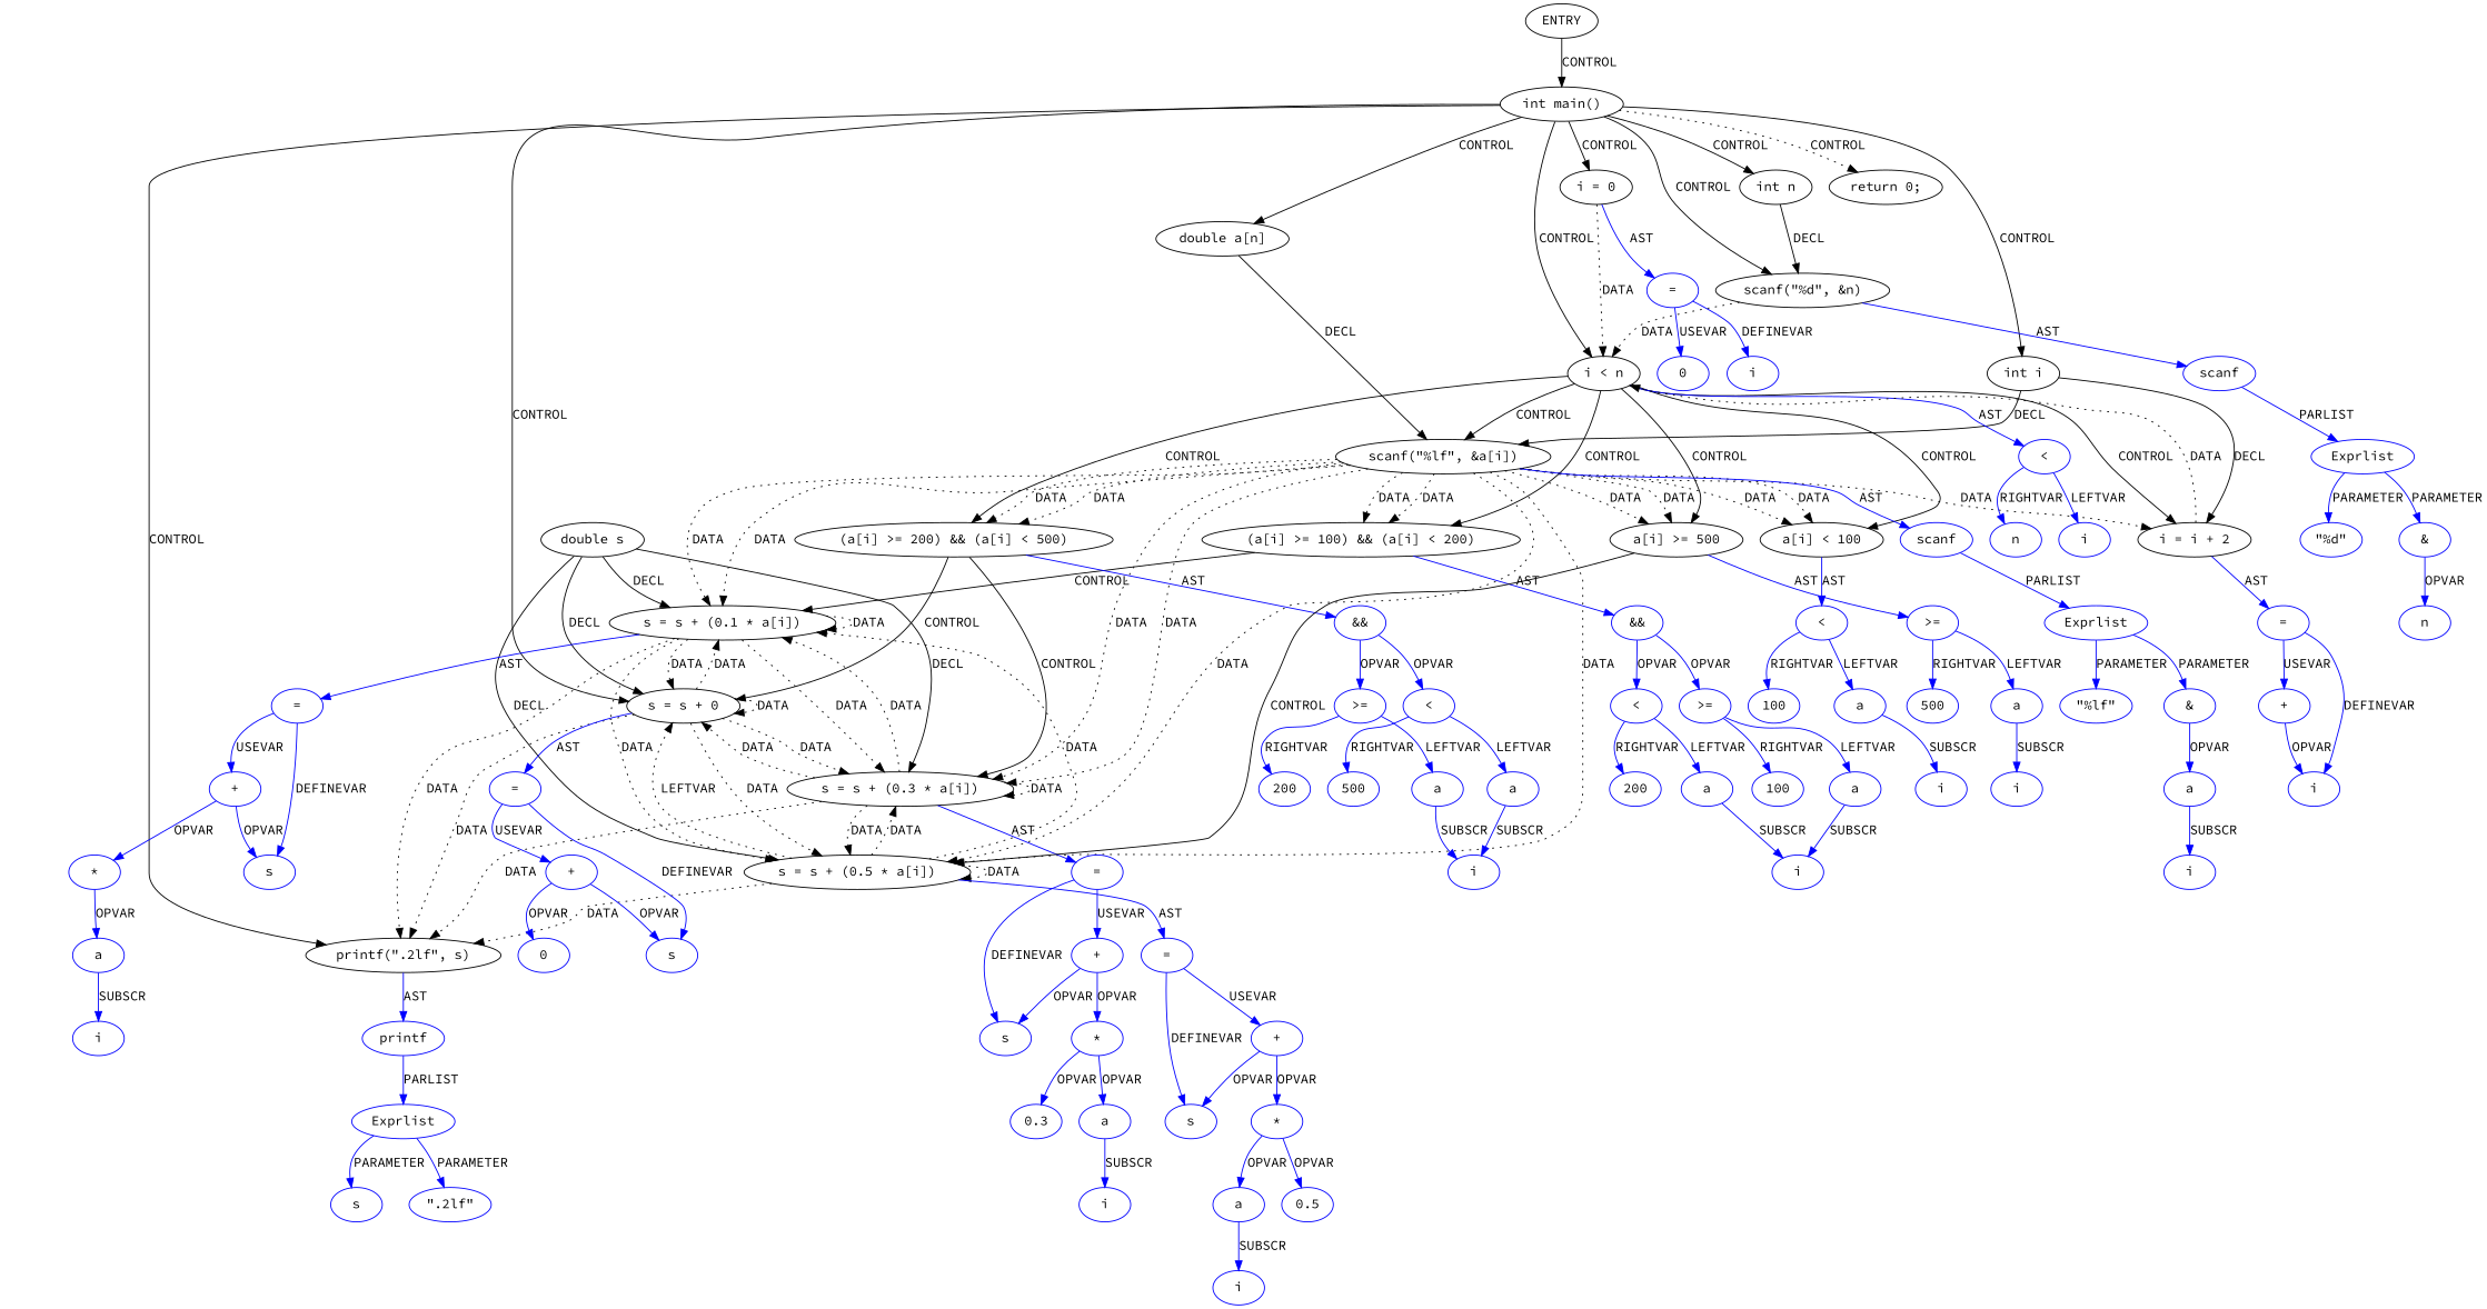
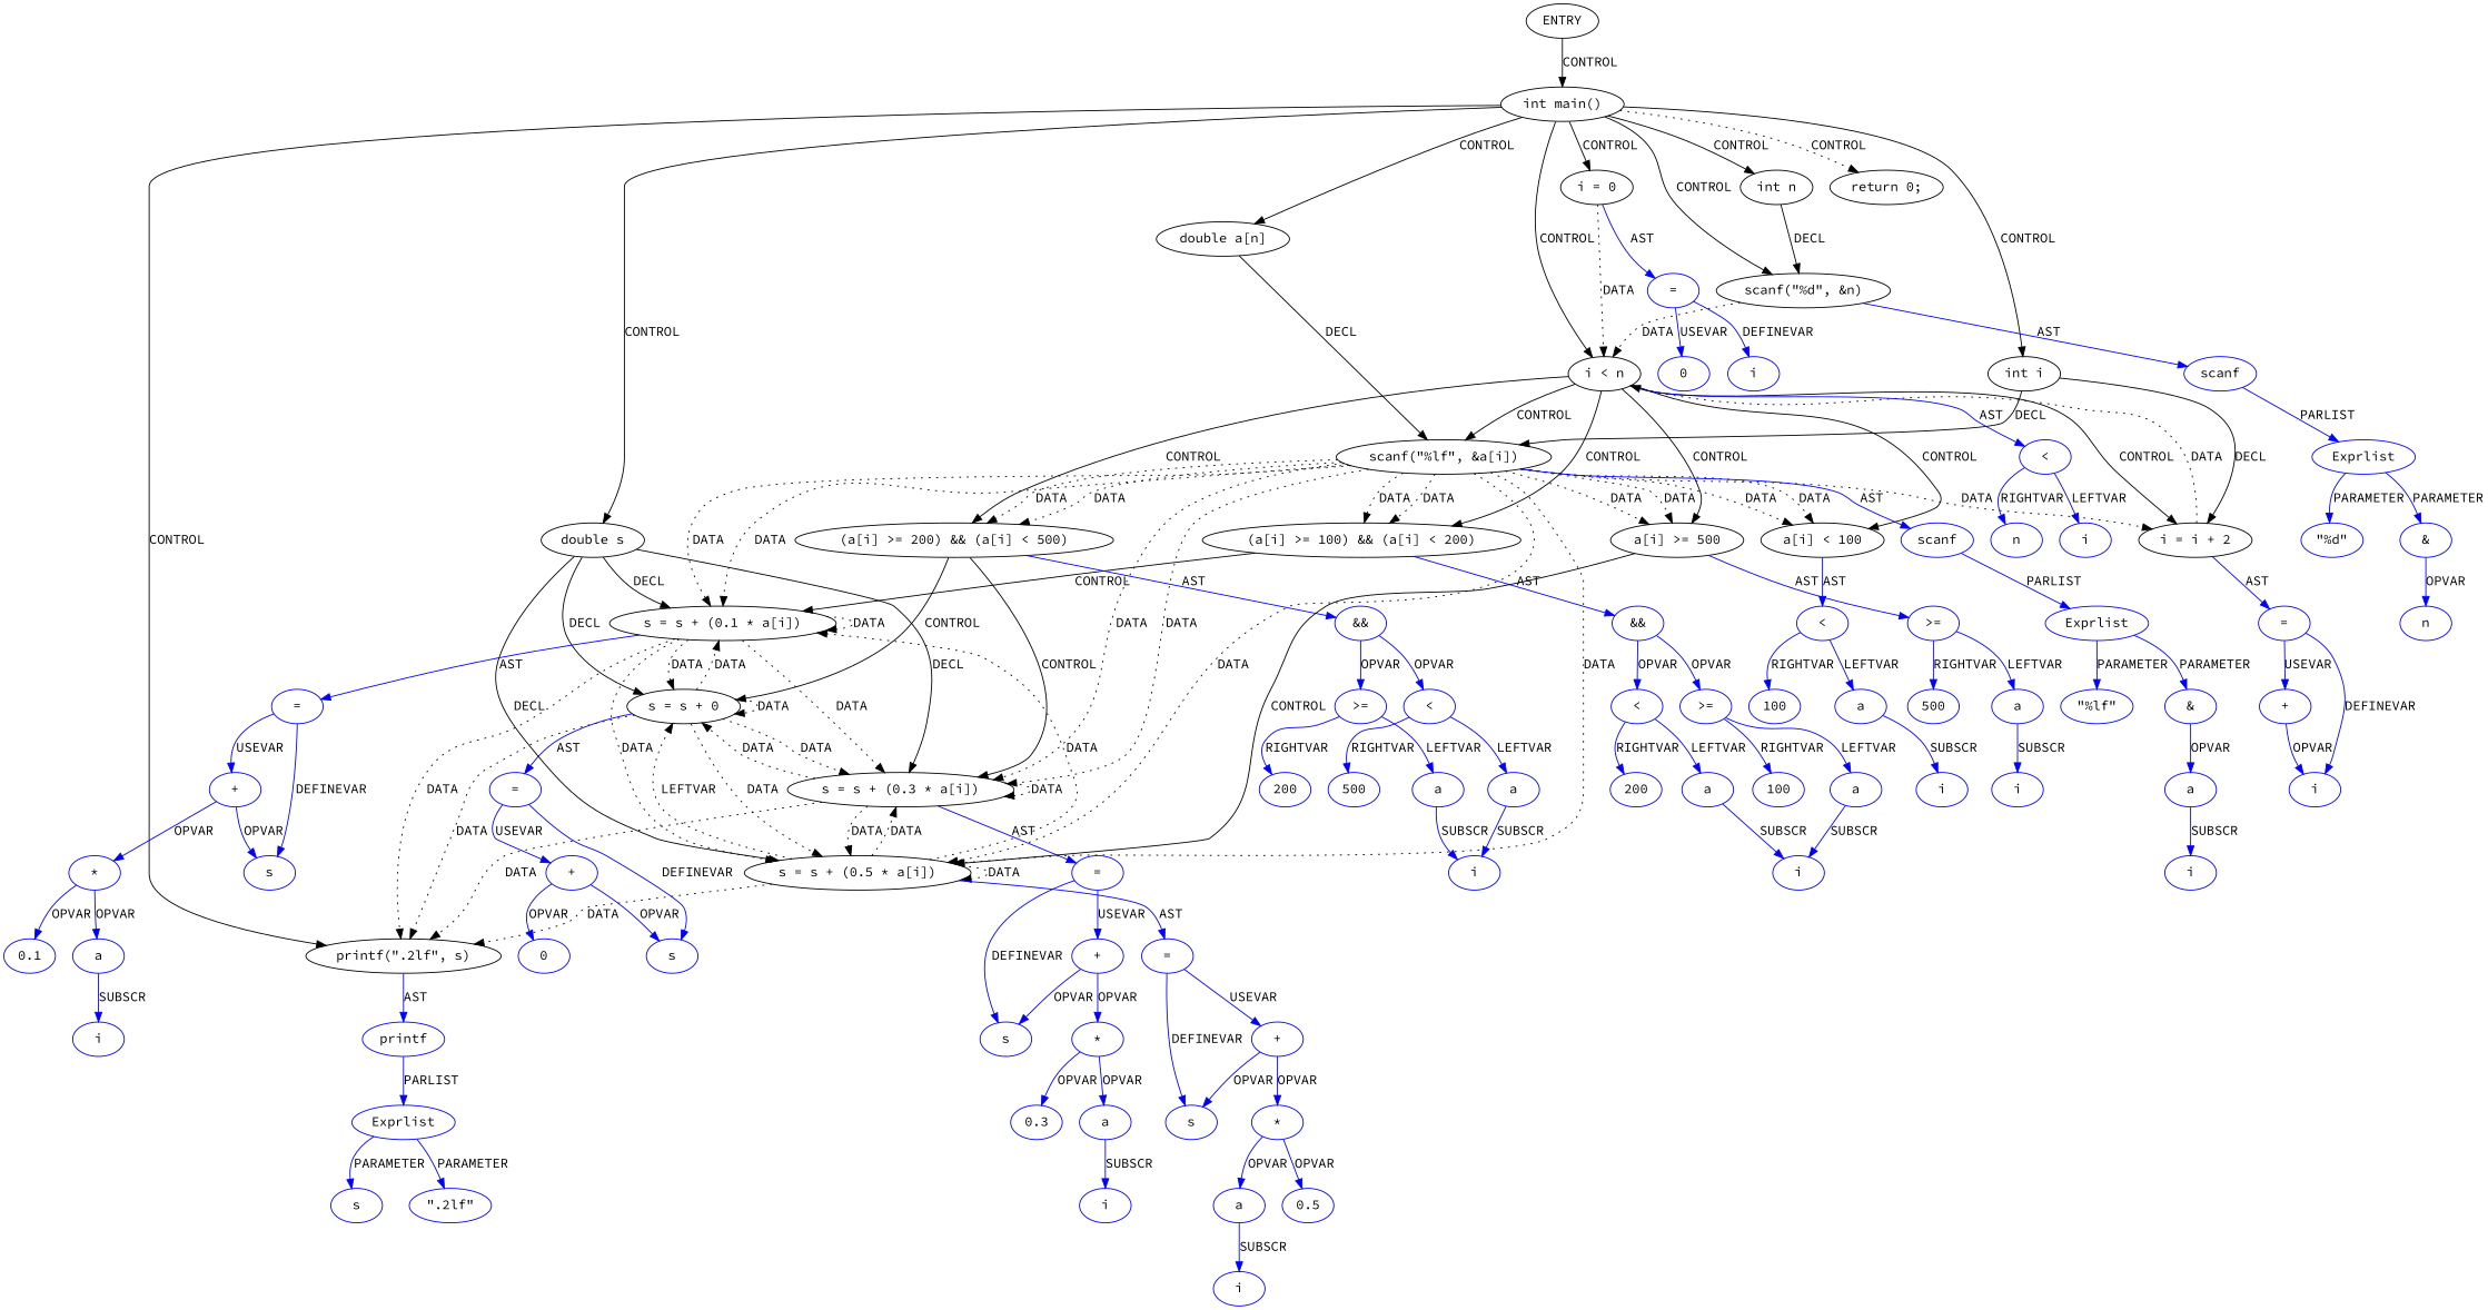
  digraph {
    fontname="Source Code Pro"
    node [coord=8 fontname="Source Code Pro" type=OP color=blue]
    edge [fontname="Source Code Pro" color=blue]
    n1 [coord=-1 label=ENTRY type=ENTRY color=""]
    n2 [coord=4 label="int main()" type=CONTROL color=""]
    n3 [coord=5 label="int n" type=DECL varname=n vartype=int color=""]
    n4 [coord=5 label="int i" type=DECL varname=i vartype=int color=""]
    n5 [coord=6 label="scanf(\"%d\", &n)" type=CALL color=""]
    n6 [coord=7 label="double a[n]" type=DECL varname=a vartype="double[]" color=""]
    n7 [coord=7 label="double s" type=DECL varname=s vartype=double color=""]
    n8 [label="i = 0" type=ASSIGN color=""]
    n9 [label="i < n" type=CONTROL color=""]
    n10 [coord=24 label="printf(\".2lf\", s)" type=CALL color=""]
    n11 [coord=26 label="return 0;" type=RETURN color=""]
    n12 [coord=9 label="scanf(\"%lf\", &a[i])" type=CALL color=""]
    n13 [label="i = i + 2" type=ASSIGN color=""]
    n14 [coord=6 label=scanf type=FUNCNAME]
    n15 [coord=11 label="s = s + 0" type=ASSIGN color=""]
    n16 [coord=14 label="s = s + (0.1 * a[i])" type=ASSIGN color=""]
    n17 [coord=17 label="s = s + (0.3 * a[i])" type=ASSIGN color=""]
    n18 [coord=20 label="s = s + (0.5 * a[i])" type=ASSIGN color=""]
    n19 [label="=" type=ASSIGNOP]
    n20 [coord=10 label="a[i] < 100" type=CONTROL color=""]
    n21 [coord=13 label="(a[i] >= 100) && (a[i] < 200)" type=CONTROL color=""]
    n22 [coord=16 label="(a[i] >= 200) && (a[i] < 500)" type=CONTROL color=""]
    n23 [coord=19 label="a[i] >= 500" type=CONTROL color=""]
    n24 [label="<"]
    n25 [coord=24 label=printf type=FUNCNAME]
    n26 [coord=9 label=scanf type=FUNCNAME]
    n27 [label="=" type=ASSIGNOP]
    n28 [coord=6 label=Exprlist type=EXPRS]
    n29 [coord=6 label="\"%d\"" type=CONST]
    n30 [coord=6 label="&"]
    n31 [coord=6 label=n type=VAR]
    n32 [coord=11 label="=" type=ASSIGNOP]
    n33 [coord=14 label="=" type=ASSIGNOP]
    n34 [coord=17 label="=" type=ASSIGNOP]
    n35 [coord=20 label="=" type=ASSIGNOP]
    n36 [label=i type=VAR]
    n37 [label=0 type=CONST]
    n38 [coord=10 label="<"]
    n39 [coord=13 label="&&"]
    n40 [coord=16 label="&&"]
    n41 [coord=19 label=">="]
    n42 [label=i type=VAR]
    n43 [label=n type=VAR]
    n44 [coord=9 label=Exprlist type=EXPRS]
    n45 [coord=9 label="\"%lf\"" type=CONST]
    n46 [coord=9 label="&"]
    n47 [coord=9 label=a type=ARRVAR]
    n48 [coord=9 label=i type=VAR]
    n49 [coord=10 label=a type=ARRVAR]
    n50 [coord=10 label=100 type=CONST]
    n51 [coord=11 label=s type=VAR]
    n52 [coord=11 label="+"]
    n53 [coord=11 label=0 type=CONST]
    n54 [coord=10 label=i type=VAR]
    n55 [coord=13 label=">="]
    n56 [coord=13 label="<"]
    n57 [coord=14 label=s type=VAR]
    n58 [coord=14 label="+"]
    n59 [coord=14 label="*"]
+   n60 [coord=14 label=0.1 type=CONST]
    n61 [coord=14 label=a type=ARRVAR]
    n62 [coord=14 label=i type=VAR]
    n63 [coord=13 label=a type=ARRVAR]
    n64 [coord=13 label=100 type=CONST]
    n65 [coord=13 label=a type=ARRVAR]
    n66 [coord=13 label=200 type=CONST]
    n67 [coord=13 label=i type=VAR]
    n68 [coord=16 label=">="]
    n69 [coord=16 label="<"]
    n70 [coord=17 label=s type=VAR]
    n71 [coord=17 label="+"]
    n72 [coord=17 label="*"]
    n73 [coord=17 label=0.3 type=CONST]
    n74 [coord=17 label=a type=ARRVAR]
    n75 [coord=17 label=i type=VAR]
    n76 [coord=16 label=a type=ARRVAR]
    n77 [coord=16 label=200 type=CONST]
    n78 [coord=16 label=a type=ARRVAR]
    n79 [coord=16 label=500 type=CONST]
    n80 [coord=16 label=i type=VAR]
    n81 [coord=19 label=a type=ARRVAR]
    n82 [coord=19 label=500 type=CONST]
    n83 [coord=20 label=s type=VAR]
    n84 [coord=20 label="+"]
    n85 [coord=20 label="*"]
    n86 [coord=20 label=0.5 type=CONST]
    n87 [coord=20 label=a type=ARRVAR]
    n88 [coord=20 label=i type=VAR]
    n89 [coord=19 label=i type=VAR]
    n90 [label=i type=VAR]
    n91 [label="+"]
    n92 [coord=24 label=Exprlist type=EXPRS]
    n93 [coord=24 label="\".2lf\"" type=CONST]
    n94 [coord=24 label=s type=VAR]
    n1 -> n2 [label=CONTROL color=""]
    n2 -> n3 [label=CONTROL color=""]
    n2 -> n4 [label=CONTROL color=""]
    n2 -> n5 [label=CONTROL color=""]
    n2 -> n6 [label=CONTROL color=""]
-   n2 -> n15 [label=CONTROL color=""]
+   n2 -> n7 [label=CONTROL color=""]
    n2 -> n8 [label=CONTROL color=""]
    n2 -> n9 [label=CONTROL color=""]
    n2 -> n10 [label=CONTROL color=""]
    n2 -> n11 [label=CONTROL style=dotted color=""]
    n3 -> n5 [label=DECL color=""]
    n4 -> n12 [label=DECL color=""]
    n4 -> n13 [label=DECL color=""]
    n5 -> n9 [label=DATA style=dotted color=""]
    n5 -> n14 [label=AST]
    n6 -> n12 [label=DECL color=""]
    n7 -> n15 [label=DECL color=""]
    n7 -> n16 [label=DECL color=""]
    n7 -> n17 [label=DECL color=""]
    n7 -> n18 [label=DECL color=""]
    n8 -> n9 [label=DATA style=dotted color=""]
    n8 -> n19 [label=AST]
    n9 -> n12 [label=CONTROL color=""]
    n9 -> n13 [label=CONTROL color=""]
    n9 -> n20 [label=CONTROL color=""]
    n9 -> n21 [label=CONTROL color=""]
    n9 -> n22 [label=CONTROL color=""]
    n9 -> n23 [label=CONTROL color=""]
    n9 -> n24 [label=AST]
    n10 -> n25 [label=AST]
    n12 -> n13 [label=DATA style=dotted color=""]
    n12 -> n16 [label=DATA style=dotted color=""]
    n12 -> n16 [label=DATA style=dotted color=""]
    n12 -> n17 [label=DATA style=dotted color=""]
    n12 -> n17 [label=DATA style=dotted color=""]
    n12 -> n18 [label=DATA style=dotted color=""]
    n12 -> n18 [label=DATA style=dotted color=""]
    n12 -> n20 [label=DATA style=dotted color=""]
    n12 -> n20 [label=DATA style=dotted color=""]
    n12 -> n21 [label=DATA style=dotted color=""]
    n12 -> n21 [label=DATA style=dotted color=""]
    n12 -> n22 [label=DATA style=dotted color=""]
    n12 -> n22 [label=DATA style=dotted color=""]
    n12 -> n23 [label=DATA style=dotted color=""]
    n12 -> n23 [label=DATA style=dotted color=""]
    n12 -> n26 [label=AST]
    n13 -> n9 [label=DATA style=dotted color=""]
    n13 -> n27 [label=AST]
    n14 -> n28 [label=PARLIST]
    n15 -> n10 [label=DATA style=dotted color=""]
    n15 -> n15 [label=DATA style=dotted color=""]
    n15 -> n16 [label=DATA style=dotted color=""]
    n15 -> n17 [label=DATA style=dotted color=""]
    n15 -> n18 [label=DATA style=dotted color=""]
    n15 -> n32 [label=AST]
    n16 -> n10 [label=DATA style=dotted color=""]
    n16 -> n15 [label=DATA style=dotted color=""]
    n16 -> n16 [label=DATA style=dotted color=""]
    n16 -> n17 [label=DATA style=dotted color=""]
    n16 -> n18 [label=DATA style=dotted color=""]
    n16 -> n33 [label=AST]
    n17 -> n10 [label=DATA style=dotted color=""]
    n17 -> n15 [label=DATA style=dotted color=""]
-   n17 -> n16 [label=DATA style=dotted color=""]
    n17 -> n17 [label=DATA style=dotted color=""]
    n17 -> n18 [label=DATA style=dotted color=""]
    n17 -> n34 [label=AST]
    n18 -> n10 [label=DATA style=dotted color=""]
    n18 -> n15 [label=LEFTVAR style=dotted color=""]
    n18 -> n16 [label=DATA style=dotted color=""]
    n18 -> n17 [label=DATA style=dotted color=""]
    n18 -> n18 [label=DATA style=dotted color=""]
    n18 -> n35 [label=AST]
    n19 -> n36 [label=DEFINEVAR]
    n19 -> n37 [label=USEVAR]
    n20 -> n38 [label=AST]
    n21 -> n16 [label=CONTROL color=""]
    n21 -> n39 [label=AST]
    n22 -> n15 [label=CONTROL color=""]
    n22 -> n17 [label=CONTROL color=""]
    n22 -> n40 [label=AST]
    n23 -> n18 [label=CONTROL color=""]
    n23 -> n41 [label=AST]
    n24 -> n42 [label=LEFTVAR]
    n24 -> n43 [label=RIGHTVAR]
    n25 -> n92 [label=PARLIST]
    n26 -> n44 [label=PARLIST]
    n27 -> n90 [label=DEFINEVAR]
    n27 -> n91 [label=USEVAR]
    n28 -> n29 [label=PARAMETER]
    n28 -> n30 [label=PARAMETER]
    n30 -> n31 [label=OPVAR]
    n32 -> n51 [label=DEFINEVAR]
    n32 -> n52 [label=USEVAR]
    n33 -> n57 [label=DEFINEVAR]
    n33 -> n58 [label=USEVAR]
    n34 -> n70 [label=DEFINEVAR]
    n34 -> n71 [label=USEVAR]
    n35 -> n83 [label=DEFINEVAR]
    n35 -> n84 [label=USEVAR]
    n38 -> n49 [label=LEFTVAR]
    n38 -> n50 [label=RIGHTVAR]
    n39 -> n55 [label=OPVAR]
    n39 -> n56 [label=OPVAR]
    n40 -> n68 [label=OPVAR]
    n40 -> n69 [label=OPVAR]
    n41 -> n81 [label=LEFTVAR]
    n41 -> n82 [label=RIGHTVAR]
    n44 -> n45 [label=PARAMETER]
    n44 -> n46 [label=PARAMETER]
    n46 -> n47 [label=OPVAR]
    n47 -> n48 [label=SUBSCR]
    n49 -> n54 [label=SUBSCR]
    n52 -> n51 [label=OPVAR]
    n52 -> n53 [label=OPVAR]
    n55 -> n63 [label=LEFTVAR]
    n55 -> n64 [label=RIGHTVAR]
    n56 -> n65 [label=LEFTVAR]
    n56 -> n66 [label=RIGHTVAR]
    n58 -> n57 [label=OPVAR]
    n58 -> n59 [label=OPVAR]
+   n59 -> n60 [label=OPVAR]
    n59 -> n61 [label=OPVAR]
    n61 -> n62 [label=SUBSCR]
    n63 -> n67 [label=SUBSCR]
    n65 -> n67 [label=SUBSCR]
    n68 -> n76 [label=LEFTVAR]
    n68 -> n77 [label=RIGHTVAR]
    n69 -> n78 [label=LEFTVAR]
    n69 -> n79 [label=RIGHTVAR]
    n71 -> n70 [label=OPVAR]
    n71 -> n72 [label=OPVAR]
    n72 -> n73 [label=OPVAR]
    n72 -> n74 [label=OPVAR]
    n74 -> n75 [label=SUBSCR]
    n76 -> n80 [label=SUBSCR]
    n78 -> n80 [label=SUBSCR]
    n81 -> n89 [label=SUBSCR]
    n84 -> n83 [label=OPVAR]
    n84 -> n85 [label=OPVAR]
    n85 -> n86 [label=OPVAR]
    n85 -> n87 [label=OPVAR]
    n87 -> n88 [label=SUBSCR]
    n91 -> n90 [label=OPVAR]
    n92 -> n93 [label=PARAMETER]
    n92 -> n94 [label=PARAMETER]
  }
